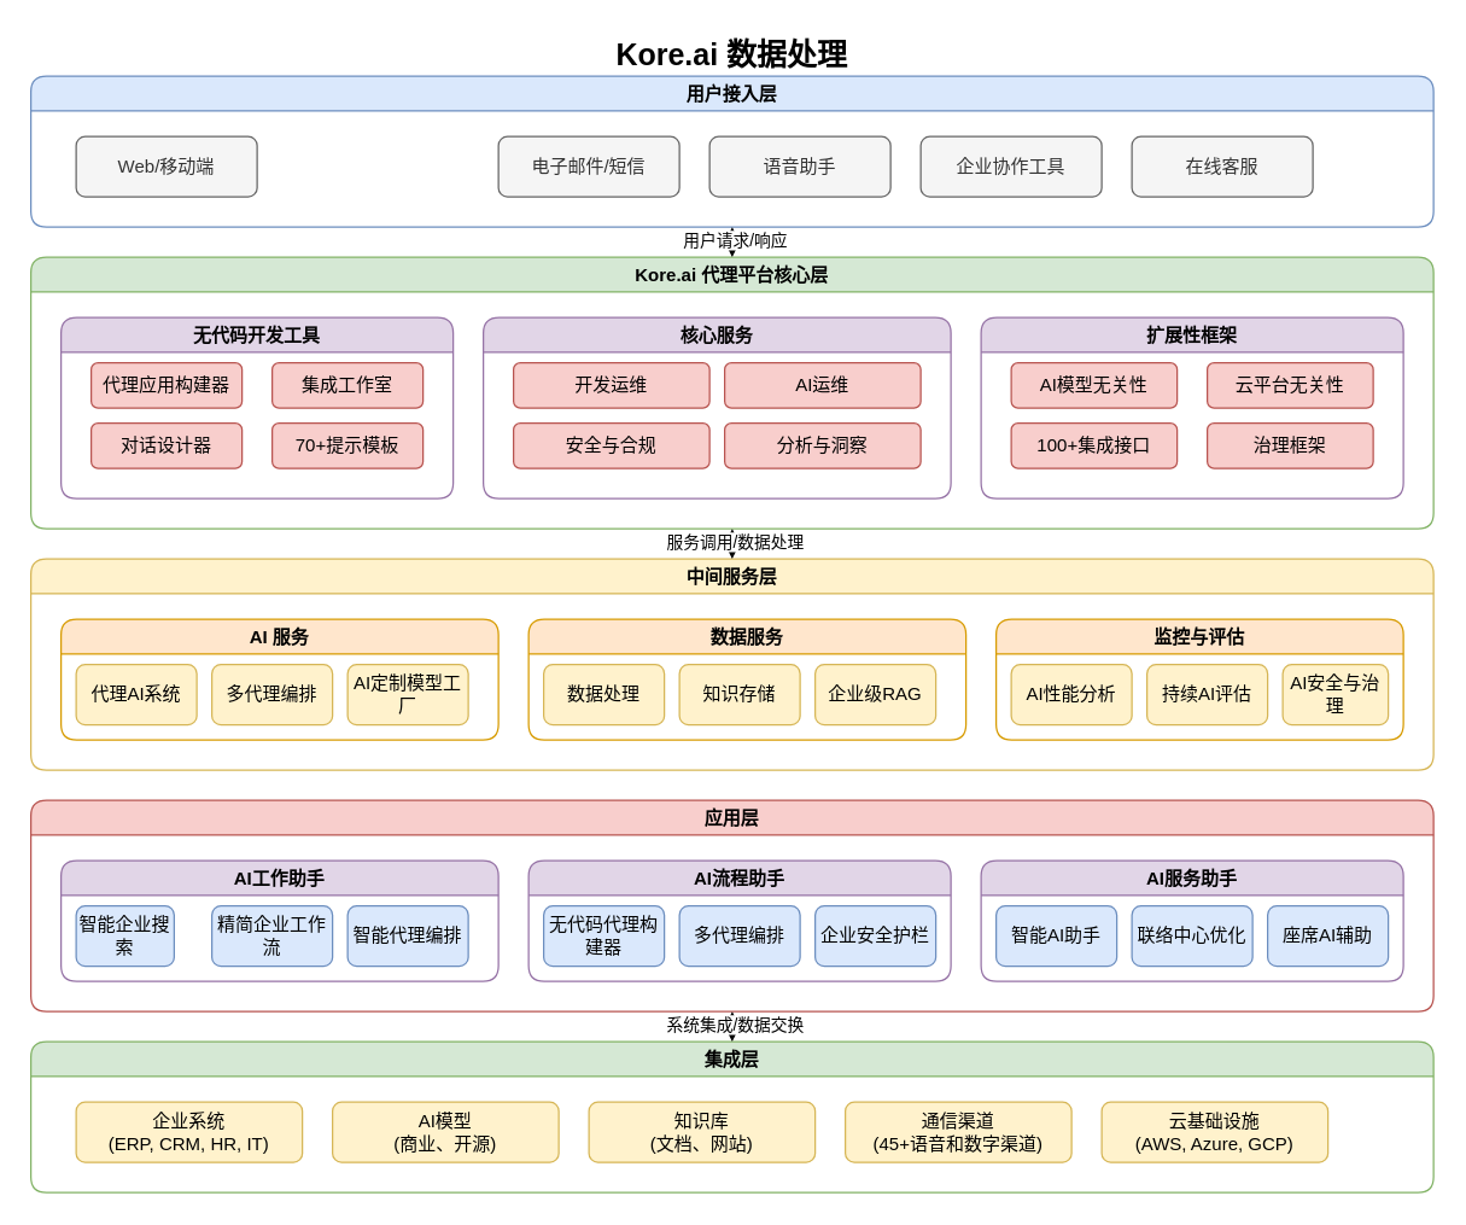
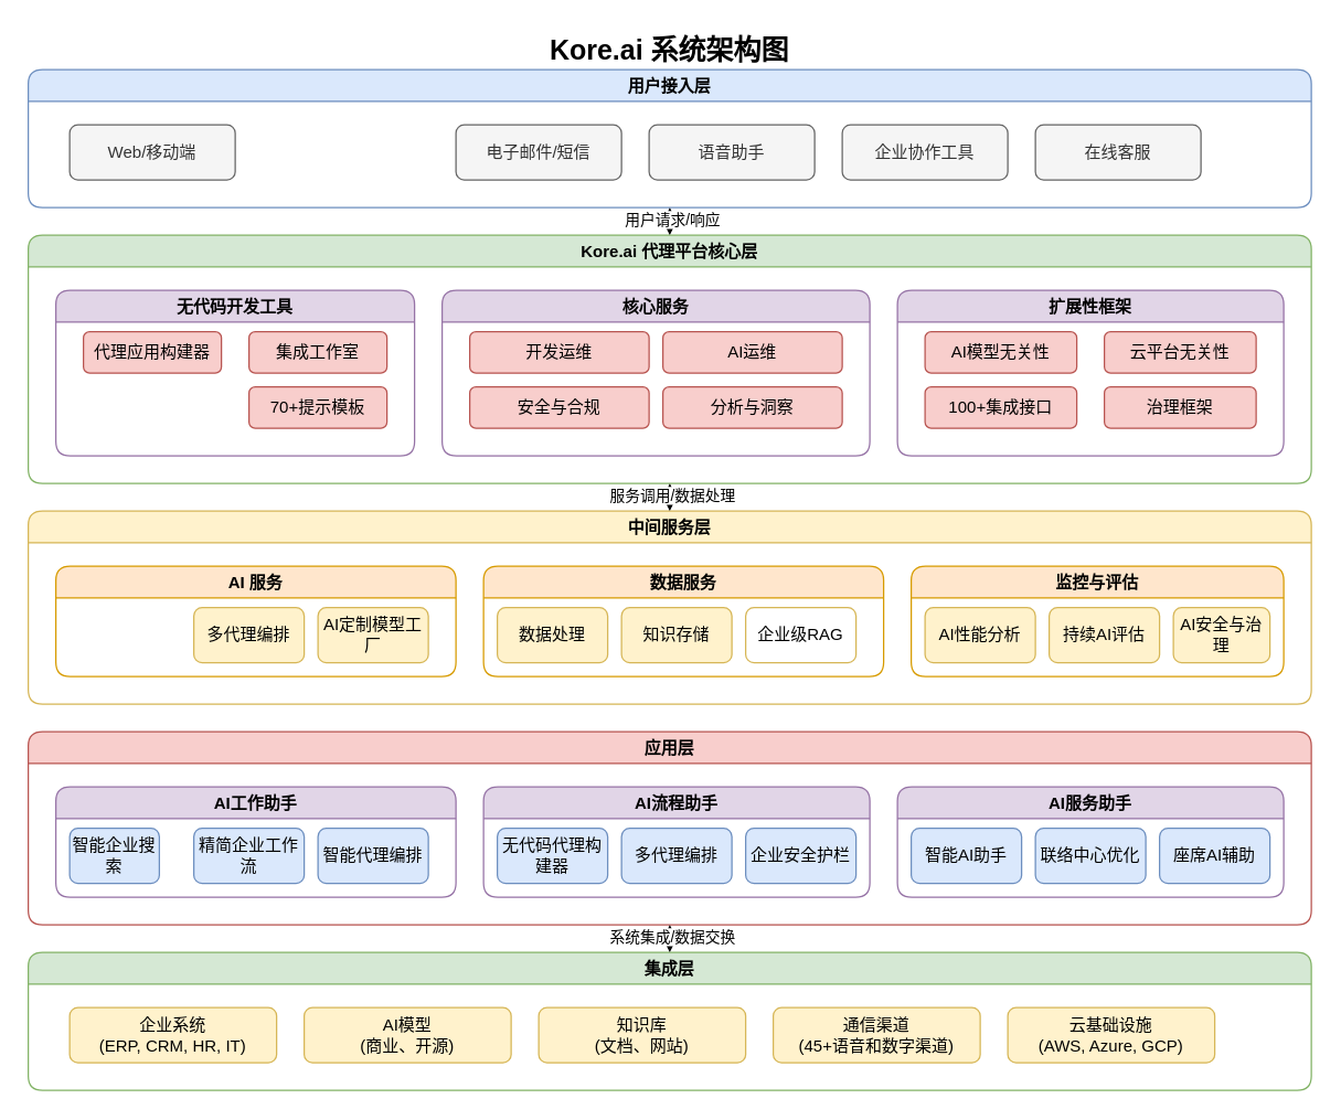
  <mxCell id="0" />
  <mxCell id="1" parent="0" />
  <mxCell id="2" value="用户接入层" style="swimlane;whiteSpace=wrap;html=1;fillColor=#dae8fc;strokeColor=#6c8ebf;rounded=1;" vertex="1" parent="1"><mxGeometry x="20" y="50" width="930" height="100" as="geometry" /></mxCell>
  <mxCell id="3" value="Web/移动端" style="rounded=1;whiteSpace=wrap;html=1;fillColor=#f5f5f5;strokeColor=#666666;fontColor=#333333;" vertex="1" parent="2"><mxGeometry x="30" y="40" width="120" height="40" as="geometry" /></mxCell>
  <mxCell id="4" value="电子邮件/短信" style="rounded=1;whiteSpace=wrap;html=1;fillColor=#f5f5f5;strokeColor=#666666;fontColor=#333333;" vertex="1" parent="2"><mxGeometry x="310" y="40" width="120" height="40" as="geometry" /></mxCell>
  <mxCell id="5" value="语音助手" style="rounded=1;whiteSpace=wrap;html=1;fillColor=#f5f5f5;strokeColor=#666666;fontColor=#333333;" vertex="1" parent="2"><mxGeometry x="450" y="40" width="120" height="40" as="geometry" /></mxCell>
  <mxCell id="6" value="企业协作工具" style="rounded=1;whiteSpace=wrap;html=1;fillColor=#f5f5f5;strokeColor=#666666;fontColor=#333333;" vertex="1" parent="2"><mxGeometry x="590" y="40" width="120" height="40" as="geometry" /></mxCell>
  <mxCell id="7" value="在线客服" style="rounded=1;whiteSpace=wrap;html=1;fillColor=#f5f5f5;strokeColor=#666666;fontColor=#333333;" vertex="1" parent="2"><mxGeometry x="730" y="40" width="120" height="40" as="geometry" /></mxCell>
  <mxCell id="8" value="Kore.ai 代理平台核心层" style="swimlane;whiteSpace=wrap;html=1;fillColor=#d5e8d4;strokeColor=#82b366;rounded=1;" vertex="1" parent="1"><mxGeometry x="20" y="170" width="930" height="180" as="geometry" /></mxCell>
  <mxCell id="9" value="无代码开发工具" style="swimlane;whiteSpace=wrap;html=1;fillColor=#e1d5e7;strokeColor=#9673a6;rounded=1;" vertex="1" parent="8"><mxGeometry x="20" y="40" width="260" height="120" as="geometry" /></mxCell>
  <mxCell id="10" value="代理应用构建器" style="rounded=1;whiteSpace=wrap;html=1;fillColor=#f8cecc;strokeColor=#b85450;" vertex="1" parent="9"><mxGeometry x="20" y="30" width="100" height="30" as="geometry" /></mxCell>
  <mxCell id="11" value="集成工作室" style="rounded=1;whiteSpace=wrap;html=1;fillColor=#f8cecc;strokeColor=#b85450;" vertex="1" parent="9"><mxGeometry x="140" y="30" width="100" height="30" as="geometry" /></mxCell>
- <mxCell id="12" value="对话设计器" style="rounded=1;whiteSpace=wrap;html=1;fillColor=#f8cecc;strokeColor=#b85450;" vertex="1" parent="9"><mxGeometry x="20" y="70" width="100" height="30" as="geometry" /></mxCell>
  <mxCell id="13" value="70+提示模板" style="rounded=1;whiteSpace=wrap;html=1;fillColor=#f8cecc;strokeColor=#b85450;" vertex="1" parent="9"><mxGeometry x="140" y="70" width="100" height="30" as="geometry" /></mxCell>
  <mxCell id="14" value="核心服务" style="swimlane;whiteSpace=wrap;html=1;fillColor=#e1d5e7;strokeColor=#9673a6;rounded=1;" vertex="1" parent="8"><mxGeometry x="300" y="40" width="310" height="120" as="geometry" /></mxCell>
  <mxCell id="15" value="开发运维" style="rounded=1;whiteSpace=wrap;html=1;fillColor=#f8cecc;strokeColor=#b85450;" vertex="1" parent="14"><mxGeometry x="20" y="30" width="130" height="30" as="geometry" /></mxCell>
  <mxCell id="16" value="AI运维" style="rounded=1;whiteSpace=wrap;html=1;fillColor=#f8cecc;strokeColor=#b85450;" vertex="1" parent="14"><mxGeometry x="160" y="30" width="130" height="30" as="geometry" /></mxCell>
  <mxCell id="17" value="安全与合规" style="rounded=1;whiteSpace=wrap;html=1;fillColor=#f8cecc;strokeColor=#b85450;" vertex="1" parent="14"><mxGeometry x="20" y="70" width="130" height="30" as="geometry" /></mxCell>
  <mxCell id="18" value="分析与洞察" style="rounded=1;whiteSpace=wrap;html=1;fillColor=#f8cecc;strokeColor=#b85450;" vertex="1" parent="14"><mxGeometry x="160" y="70" width="130" height="30" as="geometry" /></mxCell>
  <mxCell id="19" value="扩展性框架" style="swimlane;whiteSpace=wrap;html=1;fillColor=#e1d5e7;strokeColor=#9673a6;rounded=1;" vertex="1" parent="8"><mxGeometry x="630" y="40" width="280" height="120" as="geometry" /></mxCell>
  <mxCell id="20" value="AI模型无关性" style="rounded=1;whiteSpace=wrap;html=1;fillColor=#f8cecc;strokeColor=#b85450;" vertex="1" parent="19"><mxGeometry x="20" y="30" width="110" height="30" as="geometry" /></mxCell>
  <mxCell id="21" value="云平台无关性" style="rounded=1;whiteSpace=wrap;html=1;fillColor=#f8cecc;strokeColor=#b85450;" vertex="1" parent="19"><mxGeometry x="150" y="30" width="110" height="30" as="geometry" /></mxCell>
  <mxCell id="22" value="100+集成接口" style="rounded=1;whiteSpace=wrap;html=1;fillColor=#f8cecc;strokeColor=#b85450;" vertex="1" parent="19"><mxGeometry x="20" y="70" width="110" height="30" as="geometry" /></mxCell>
  <mxCell id="23" value="治理框架" style="rounded=1;whiteSpace=wrap;html=1;fillColor=#f8cecc;strokeColor=#b85450;" vertex="1" parent="19"><mxGeometry x="150" y="70" width="110" height="30" as="geometry" /></mxCell>
  <mxCell id="24" value="中间服务层" style="swimlane;whiteSpace=wrap;html=1;fillColor=#fff2cc;strokeColor=#d6b656;rounded=1;" vertex="1" parent="1"><mxGeometry x="20" y="370" width="930" height="140" as="geometry" /></mxCell>
  <mxCell id="25" value="AI 服务" style="swimlane;whiteSpace=wrap;html=1;fillColor=#ffe6cc;strokeColor=#d79b00;rounded=1;" vertex="1" parent="24"><mxGeometry x="20" y="40" width="290" height="80" as="geometry" /></mxCell>
- <mxCell id="26" value="代理AI系统" style="rounded=1;whiteSpace=wrap;html=1;fillColor=#fff2cc;strokeColor=#d6b656;" vertex="1" parent="25"><mxGeometry x="10" y="30" width="80" height="40" as="geometry" /></mxCell>
  <mxCell id="27" value="多代理编排" style="rounded=1;whiteSpace=wrap;html=1;fillColor=#fff2cc;strokeColor=#d6b656;" vertex="1" parent="25"><mxGeometry x="100" y="30" width="80" height="40" as="geometry" /></mxCell>
  <mxCell id="28" value="AI定制模型工厂" style="rounded=1;whiteSpace=wrap;html=1;fillColor=#fff2cc;strokeColor=#d6b656;" vertex="1" parent="25"><mxGeometry x="190" y="30" width="80" height="40" as="geometry" /></mxCell>
  <mxCell id="29" value="数据服务" style="swimlane;whiteSpace=wrap;html=1;fillColor=#ffe6cc;strokeColor=#d79b00;rounded=1;" vertex="1" parent="24"><mxGeometry x="330" y="40" width="290" height="80" as="geometry" /></mxCell>
  <mxCell id="30" value="数据处理" style="rounded=1;whiteSpace=wrap;html=1;fillColor=#fff2cc;strokeColor=#d6b656;" vertex="1" parent="29"><mxGeometry x="10" y="30" width="80" height="40" as="geometry" /></mxCell>
  <mxCell id="31" value="知识存储" style="rounded=1;whiteSpace=wrap;html=1;fillColor=#fff2cc;strokeColor=#d6b656;" vertex="1" parent="29"><mxGeometry x="100" y="30" width="80" height="40" as="geometry" /></mxCell>
- <mxCell id="32" value="企业级RAG" style="rounded=1;whiteSpace=wrap;html=1;fillColor=#fff2cc;strokeColor=#d6b656;" vertex="1" parent="29"><mxGeometry x="190" y="30" width="80" height="40" as="geometry" /></mxCell>
+ <mxCell id="32" value="企业级RAG" style="rounded=1;whiteSpace=wrap;html=1;fillColor=#ffffff;strokeColor=#d6b656;" vertex="1" parent="29"><mxGeometry x="190" y="30" width="80" height="40" as="geometry" /></mxCell>
  <mxCell id="33" value="监控与评估" style="swimlane;whiteSpace=wrap;html=1;fillColor=#ffe6cc;strokeColor=#d79b00;rounded=1;" vertex="1" parent="24"><mxGeometry x="640" y="40" width="270" height="80" as="geometry" /></mxCell>
  <mxCell id="34" value="AI性能分析" style="rounded=1;whiteSpace=wrap;html=1;fillColor=#fff2cc;strokeColor=#d6b656;" vertex="1" parent="33"><mxGeometry x="10" y="30" width="80" height="40" as="geometry" /></mxCell>
  <mxCell id="35" value="持续AI评估" style="rounded=1;whiteSpace=wrap;html=1;fillColor=#fff2cc;strokeColor=#d6b656;" vertex="1" parent="33"><mxGeometry x="100" y="30" width="80" height="40" as="geometry" /></mxCell>
  <mxCell id="36" value="AI安全与治理" style="rounded=1;whiteSpace=wrap;html=1;fillColor=#fff2cc;strokeColor=#d6b656;" vertex="1" parent="33"><mxGeometry x="190" y="30" width="70" height="40" as="geometry" /></mxCell>
  <mxCell id="37" value="应用层" style="swimlane;whiteSpace=wrap;html=1;fillColor=#f8cecc;strokeColor=#b85450;rounded=1;" vertex="1" parent="1"><mxGeometry x="20" y="530" width="930" height="140" as="geometry" /></mxCell>
  <mxCell id="38" value="AI工作助手" style="swimlane;whiteSpace=wrap;html=1;fillColor=#e1d5e7;strokeColor=#9673a6;rounded=1;" vertex="1" parent="37"><mxGeometry x="20" y="40" width="290" height="80" as="geometry" /></mxCell>
  <mxCell id="39" value="智能企业搜索" style="rounded=1;whiteSpace=wrap;html=1;fillColor=#dae8fc;strokeColor=#6c8ebf;" vertex="1" parent="38"><mxGeometry x="10" y="30" width="65" height="40" as="geometry" /></mxCell>
  <mxCell id="40" value="精简企业工作流" style="rounded=1;whiteSpace=wrap;html=1;fillColor=#dae8fc;strokeColor=#6c8ebf;" vertex="1" parent="38"><mxGeometry x="100" y="30" width="80" height="40" as="geometry" /></mxCell>
  <mxCell id="41" value="智能代理编排" style="rounded=1;whiteSpace=wrap;html=1;fillColor=#dae8fc;strokeColor=#6c8ebf;" vertex="1" parent="38"><mxGeometry x="190" y="30" width="80" height="40" as="geometry" /></mxCell>
  <mxCell id="42" value="AI流程助手" style="swimlane;whiteSpace=wrap;html=1;fillColor=#e1d5e7;strokeColor=#9673a6;rounded=1;" vertex="1" parent="37"><mxGeometry x="330" y="40" width="280" height="80" as="geometry" /></mxCell>
  <mxCell id="43" value="无代码代理构建器" style="rounded=1;whiteSpace=wrap;html=1;fillColor=#dae8fc;strokeColor=#6c8ebf;" vertex="1" parent="42"><mxGeometry x="10" y="30" width="80" height="40" as="geometry" /></mxCell>
  <mxCell id="44" value="多代理编排" style="rounded=1;whiteSpace=wrap;html=1;fillColor=#dae8fc;strokeColor=#6c8ebf;" vertex="1" parent="42"><mxGeometry x="100" y="30" width="80" height="40" as="geometry" /></mxCell>
  <mxCell id="45" value="企业安全护栏" style="rounded=1;whiteSpace=wrap;html=1;fillColor=#dae8fc;strokeColor=#6c8ebf;" vertex="1" parent="42"><mxGeometry x="190" y="30" width="80" height="40" as="geometry" /></mxCell>
  <mxCell id="46" value="AI服务助手" style="swimlane;whiteSpace=wrap;html=1;fillColor=#e1d5e7;strokeColor=#9673a6;rounded=1;" vertex="1" parent="37"><mxGeometry x="630" y="40" width="280" height="80" as="geometry" /></mxCell>
  <mxCell id="47" value="智能AI助手" style="rounded=1;whiteSpace=wrap;html=1;fillColor=#dae8fc;strokeColor=#6c8ebf;" vertex="1" parent="46"><mxGeometry x="10" y="30" width="80" height="40" as="geometry" /></mxCell>
  <mxCell id="48" value="联络中心优化" style="rounded=1;whiteSpace=wrap;html=1;fillColor=#dae8fc;strokeColor=#6c8ebf;" vertex="1" parent="46"><mxGeometry x="100" y="30" width="80" height="40" as="geometry" /></mxCell>
  <mxCell id="49" value="座席AI辅助" style="rounded=1;whiteSpace=wrap;html=1;fillColor=#dae8fc;strokeColor=#6c8ebf;" vertex="1" parent="46"><mxGeometry x="190" y="30" width="80" height="40" as="geometry" /></mxCell>
  <mxCell id="50" value="集成层" style="swimlane;whiteSpace=wrap;html=1;fillColor=#d5e8d4;strokeColor=#82b366;rounded=1;" vertex="1" parent="1"><mxGeometry x="20" y="690" width="930" height="100" as="geometry" /></mxCell>
  <mxCell id="51" value="企业系统&#10;(ERP, CRM, HR, IT)" style="rounded=1;whiteSpace=wrap;html=1;fillColor=#fff2cc;strokeColor=#d6b656;" vertex="1" parent="50"><mxGeometry x="30" y="40" width="150" height="40" as="geometry" /></mxCell>
  <mxCell id="52" value="AI模型&#10;(商业、开源)" style="rounded=1;whiteSpace=wrap;html=1;fillColor=#fff2cc;strokeColor=#d6b656;" vertex="1" parent="50"><mxGeometry x="200" y="40" width="150" height="40" as="geometry" /></mxCell>
  <mxCell id="53" value="知识库&#10;(文档、网站)" style="rounded=1;whiteSpace=wrap;html=1;fillColor=#fff2cc;strokeColor=#d6b656;" vertex="1" parent="50"><mxGeometry x="370" y="40" width="150" height="40" as="geometry" /></mxCell>
  <mxCell id="54" value="通信渠道&#10;(45+语音和数字渠道)" style="rounded=1;whiteSpace=wrap;html=1;fillColor=#fff2cc;strokeColor=#d6b656;" vertex="1" parent="50"><mxGeometry x="540" y="40" width="150" height="40" as="geometry" /></mxCell>
  <mxCell id="55" value="云基础设施&#10;(AWS, Azure, GCP)" style="rounded=1;whiteSpace=wrap;html=1;fillColor=#fff2cc;strokeColor=#d6b656;" vertex="1" parent="50"><mxGeometry x="710" y="40" width="150" height="40" as="geometry" /></mxCell>
  <mxCell id="56" value="" style="endArrow=classic;startArrow=classic;html=1;rounded=0;exitX=0.5;exitY=1;exitDx=0;exitDy=0;entryX=0.5;entryY=0;entryDx=0;entryDy=0;" edge="1" parent="1" source="2" target="8"><mxGeometry width="50" height="50" relative="1" as="geometry"><mxPoint x="410" y="410" as="sourcePoint" /><mxPoint x="460" y="360" as="targetPoint" /></mxGeometry></mxCell>
  <mxCell id="57" value="用户请求/响应" style="edgeLabel;html=1;align=center;verticalAlign=middle;resizable=0;points=[];" vertex="1" connectable="0" parent="56"><mxGeometry x="-0.2" y="1" relative="1" as="geometry"><mxPoint as="offset" /></mxGeometry></mxCell>
  <mxCell id="58" value="" style="endArrow=classic;startArrow=classic;html=1;rounded=0;exitX=0.5;exitY=1;exitDx=0;exitDy=0;entryX=0.5;entryY=0;entryDx=0;entryDy=0;" edge="1" parent="1" source="8" target="24"><mxGeometry width="50" height="50" relative="1" as="geometry"><mxPoint x="410" y="410" as="sourcePoint" /><mxPoint x="460" y="360" as="targetPoint" /></mxGeometry></mxCell>
  <mxCell id="59" value="服务调用/数据处理" style="edgeLabel;html=1;align=center;verticalAlign=middle;resizable=0;points=[];" vertex="1" connectable="0" parent="58"><mxGeometry x="-0.2" y="1" relative="1" as="geometry"><mxPoint as="offset" /></mxGeometry></mxCell>
  <mxCell id="60" value="" style="endArrow=classic;startArrow=classic;html=1;rounded=0;exitX=0.5;exitY=1;exitDx=0;exitDy=0;entryX=0.5;entryY=0;entryDx=0;entryDy=0;" edge="1" parent="1" source="37" target="50"><mxGeometry width="50" height="50" relative="1" as="geometry"><mxPoint x="410" y="410" as="sourcePoint" /><mxPoint x="460" y="360" as="targetPoint" /></mxGeometry></mxCell>
  <mxCell id="61" value="系统集成/数据交换" style="edgeLabel;html=1;align=center;verticalAlign=middle;resizable=0;points=[];" vertex="1" connectable="0" parent="60"><mxGeometry x="-0.2" y="1" relative="1" as="geometry"><mxPoint as="offset" /></mxGeometry></mxCell>
- <mxCell id="62" value="Kore.ai 数据处理" style="text;html=1;strokeColor=none;fillColor=none;align=center;verticalAlign=middle;whiteSpace=wrap;rounded=0;fontSize=20;fontStyle=1" vertex="1" parent="1"><mxGeometry x="20" y="20" width="930" height="30" as="geometry" /></mxCell>
+ <mxCell id="62" value="Kore.ai 系统架构图" style="text;html=1;strokeColor=none;fillColor=none;align=center;verticalAlign=middle;whiteSpace=wrap;rounded=0;fontSize=20;fontStyle=1" vertex="1" parent="1"><mxGeometry x="20" y="20" width="930" height="30" as="geometry" /></mxCell>
